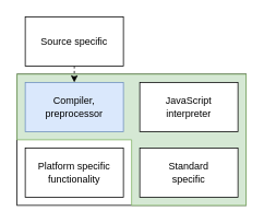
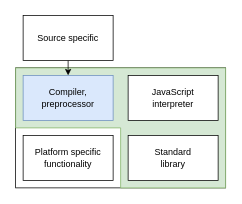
  <mxCell id="0" />
  <mxCell id="1" parent="0" />
  <mxCell id="2" value="" style="rounded=0;whiteSpace=wrap;html=1;" vertex="1" parent="1"><mxGeometry x="20" y="90" width="280" height="160" as="geometry" /></mxCell>
  <mxCell id="3" value="" style="verticalLabelPosition=bottom;verticalAlign=top;html=1;shape=mxgraph.basic.polygon;polyCoords=[[1,0],[1,1],[0.5,1],[0.5,0.5],[0,0.5],[0,0],[0,0],[0,0]];polyline=0;fillColor=#d5e8d4;strokeColor=#82b366;" vertex="1" parent="1"><mxGeometry x="20" y="90" width="280" height="160" as="geometry" /></mxCell>
- <mxCell id="4" style="edgeStyle=orthogonalEdgeStyle;rounded=0;orthogonalLoop=1;jettySize=auto;html=1;exitX=0.5;exitY=1;exitDx=0;exitDy=0;entryX=0.5;entryY=0;entryDx=0;entryDy=0;dashed=1;" edge="1" parent="1" source="5" target="6"><mxGeometry relative="1" as="geometry" /></mxCell>
+ <mxCell id="4" style="edgeStyle=orthogonalEdgeStyle;rounded=0;orthogonalLoop=1;jettySize=auto;html=1;exitX=0.5;exitY=1;exitDx=0;exitDy=0;entryX=0.5;entryY=0;entryDx=0;entryDy=0;" edge="1" parent="1" source="5" target="6"><mxGeometry relative="1" as="geometry" /></mxCell>
  <mxCell id="5" value="Source specific" style="rounded=0;whiteSpace=wrap;html=1;" vertex="1" parent="1"><mxGeometry x="30" y="20" width="120" height="60" as="geometry" /></mxCell>
  <mxCell id="6" value="Compiler, preprocessor" style="rounded=0;whiteSpace=wrap;html=1;fillColor=#dae8fc;strokeColor=#6c8ebf;" vertex="1" parent="1"><mxGeometry x="30" y="100" width="120" height="60" as="geometry" /></mxCell>
  <mxCell id="7" value="Platform specific functionality" style="rounded=0;whiteSpace=wrap;html=1;" vertex="1" parent="1"><mxGeometry x="30" y="180" width="120" height="60" as="geometry" /></mxCell>
  <mxCell id="8" value="JavaScript&lt;div&gt;interpreter&lt;/div&gt;" style="rounded=0;whiteSpace=wrap;html=1;" vertex="1" parent="1"><mxGeometry x="170" y="100" width="120" height="60" as="geometry" /></mxCell>
- <mxCell id="9" value="Standard&lt;div&gt;specific&lt;/div&gt;" style="rounded=0;whiteSpace=wrap;html=1;" vertex="1" parent="1"><mxGeometry x="170" y="180" width="120" height="60" as="geometry" /></mxCell>
+ <mxCell id="9" value="Standard&lt;div&gt;library&lt;/div&gt;" style="rounded=0;whiteSpace=wrap;html=1;" vertex="1" parent="1"><mxGeometry x="170" y="180" width="120" height="60" as="geometry" /></mxCell>
